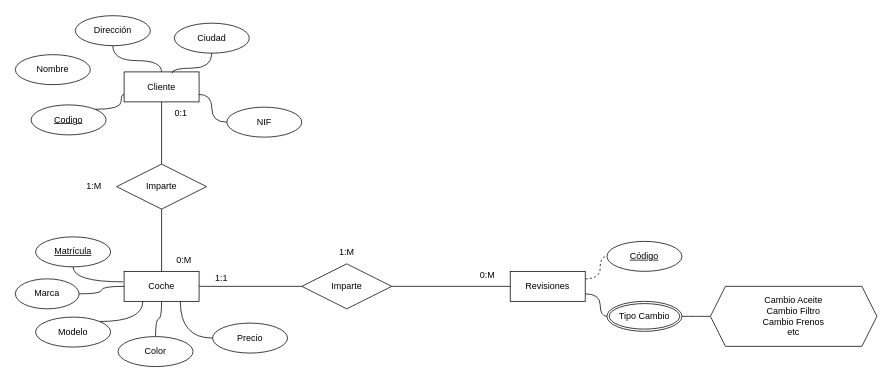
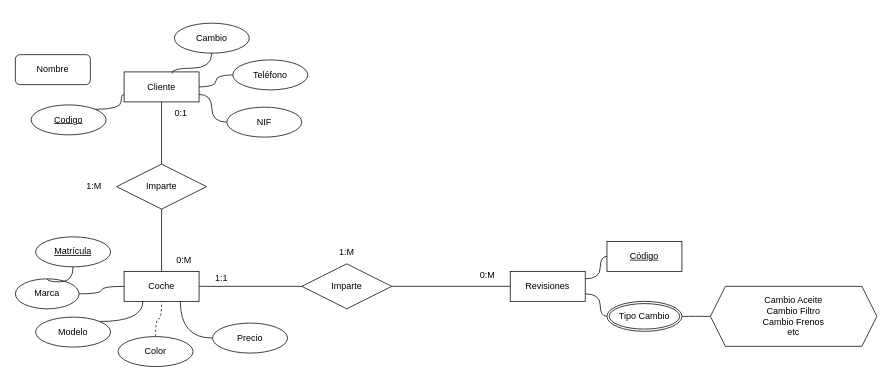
  <mxCell id="0" />
  <mxCell id="1" parent="0" />
  <mxCell id="2" style="edgeStyle=orthogonalEdgeStyle;rounded=0;orthogonalLoop=1;jettySize=auto;html=1;exitX=1;exitY=0.5;exitDx=0;exitDy=0;endArrow=none;endFill=0;" edge="1" parent="1" source="3" target="12"><mxGeometry relative="1" as="geometry" /></mxCell>
  <mxCell id="3" value="Coche" style="whiteSpace=wrap;html=1;align=center;" vertex="1" parent="1"><mxGeometry x="165" y="361" width="100" height="40" as="geometry" /></mxCell>
- <mxCell id="4" style="edgeStyle=orthogonalEdgeStyle;curved=1;rounded=0;orthogonalLoop=1;jettySize=auto;html=1;exitX=1;exitY=0.25;exitDx=0;exitDy=0;endArrow=none;endFill=0;dashed=1;" edge="1" parent="1" source="6" target="38"><mxGeometry relative="1" as="geometry" /></mxCell>
+ <mxCell id="4" style="edgeStyle=orthogonalEdgeStyle;curved=1;rounded=0;orthogonalLoop=1;jettySize=auto;html=1;exitX=1;exitY=0.25;exitDx=0;exitDy=0;endArrow=none;endFill=0;" edge="1" parent="1" source="6" target="38"><mxGeometry relative="1" as="geometry" /></mxCell>
  <mxCell id="5" style="edgeStyle=orthogonalEdgeStyle;curved=1;rounded=0;orthogonalLoop=1;jettySize=auto;html=1;exitX=1;exitY=0.75;exitDx=0;exitDy=0;endArrow=none;endFill=0;" edge="1" parent="1" source="6" target="40"><mxGeometry relative="1" as="geometry" /></mxCell>
  <mxCell id="6" value="Revisiones" style="whiteSpace=wrap;html=1;align=center;" vertex="1" parent="1"><mxGeometry x="680" y="361" width="100" height="40" as="geometry" /></mxCell>
  <mxCell id="7" value="Cliente" style="whiteSpace=wrap;html=1;align=center;" vertex="1" parent="1"><mxGeometry x="165" y="95" width="100" height="40" as="geometry" /></mxCell>
  <mxCell id="8" style="edgeStyle=orthogonalEdgeStyle;rounded=0;orthogonalLoop=1;jettySize=auto;html=1;exitX=1;exitY=0.5;exitDx=0;exitDy=0;endArrow=none;endFill=0;" edge="1" parent="1" source="12" target="6"><mxGeometry relative="1" as="geometry" /></mxCell>
  <mxCell id="9" style="edgeStyle=orthogonalEdgeStyle;rounded=0;orthogonalLoop=1;jettySize=auto;html=1;exitX=0.5;exitY=0;exitDx=0;exitDy=0;endArrow=none;endFill=0;" edge="1" parent="1" source="15" target="7"><mxGeometry relative="1" as="geometry" /></mxCell>
  <mxCell id="10" style="edgeStyle=orthogonalEdgeStyle;rounded=0;orthogonalLoop=1;jettySize=auto;html=1;exitX=0.5;exitY=1;exitDx=0;exitDy=0;endArrow=none;endFill=0;" edge="1" parent="1" source="15" target="3"><mxGeometry relative="1" as="geometry" /></mxCell>
  <mxCell id="11" value="" style="group" vertex="1" connectable="0" parent="1"><mxGeometry x="402" y="321" width="120" height="90" as="geometry" /></mxCell>
  <mxCell id="12" value="Imparte" style="shape=rhombus;perimeter=rhombusPerimeter;whiteSpace=wrap;html=1;align=center;" vertex="1" parent="11"><mxGeometry y="30" width="120" height="60" as="geometry" /></mxCell>
  <mxCell id="13" value="1:M" style="text;html=1;strokeColor=none;fillColor=none;align=center;verticalAlign=middle;whiteSpace=wrap;rounded=0;" vertex="1" parent="11"><mxGeometry x="30" width="60" height="30" as="geometry" /></mxCell>
  <mxCell id="14" value="" style="group" vertex="1" connectable="0" parent="1"><mxGeometry x="95" y="218" width="180" height="60" as="geometry" /></mxCell>
  <mxCell id="15" value="Imparte" style="shape=rhombus;perimeter=rhombusPerimeter;whiteSpace=wrap;html=1;align=center;" vertex="1" parent="14"><mxGeometry x="60" width="120" height="60" as="geometry" /></mxCell>
  <mxCell id="16" value="1:M" style="text;html=1;strokeColor=none;fillColor=none;align=center;verticalAlign=middle;whiteSpace=wrap;rounded=0;" vertex="1" parent="14"><mxGeometry y="15" width="60" height="30" as="geometry" /></mxCell>
  <mxCell id="17" style="edgeStyle=orthogonalEdgeStyle;curved=1;rounded=0;orthogonalLoop=1;jettySize=auto;html=1;exitX=1;exitY=0.5;exitDx=0;exitDy=0;endArrow=none;endFill=0;" edge="1" parent="1" source="18" target="3"><mxGeometry relative="1" as="geometry" /></mxCell>
  <mxCell id="18" value="Marca" style="ellipse;whiteSpace=wrap;html=1;align=center;" vertex="1" parent="1"><mxGeometry x="20" y="371" width="85" height="40" as="geometry" /></mxCell>
  <mxCell id="19" value="Matrícula" style="ellipse;whiteSpace=wrap;html=1;align=center;fontStyle=4;" vertex="1" parent="1"><mxGeometry x="47" y="315" width="100" height="40" as="geometry" /></mxCell>
  <mxCell id="20" style="edgeStyle=orthogonalEdgeStyle;rounded=0;orthogonalLoop=1;jettySize=auto;html=1;exitX=1;exitY=0;exitDx=0;exitDy=0;entryX=0;entryY=0.75;entryDx=0;entryDy=0;endArrow=none;endFill=0;curved=1;" edge="1" parent="1" source="21" target="7"><mxGeometry relative="1" as="geometry" /></mxCell>
  <mxCell id="21" value="Codigo" style="ellipse;whiteSpace=wrap;html=1;align=center;fontStyle=4;" vertex="1" parent="1"><mxGeometry x="41" y="139" width="100" height="40" as="geometry" /></mxCell>
- <mxCell id="22" value="Nombre" style="ellipse;whiteSpace=wrap;html=1;align=center;" vertex="1" parent="1"><mxGeometry x="20" y="72" width="100" height="40" as="geometry" /></mxCell>
- <mxCell id="23" style="edgeStyle=orthogonalEdgeStyle;curved=1;rounded=0;orthogonalLoop=1;jettySize=auto;html=1;exitX=0.5;exitY=1;exitDx=0;exitDy=0;endArrow=none;endFill=0;" edge="1" parent="1" source="24" target="7"><mxGeometry relative="1" as="geometry" /></mxCell>
- <mxCell id="24" value="Dirección" style="ellipse;whiteSpace=wrap;html=1;align=center;" vertex="1" parent="1"><mxGeometry x="100" y="20" width="100" height="40" as="geometry" /></mxCell>
- <mxCell id="25" value="Ciudad" style="ellipse;whiteSpace=wrap;html=1;align=center;" vertex="1" parent="1"><mxGeometry x="232" y="30" width="100" height="40" as="geometry" /></mxCell>
+ <mxCell id="22" value="Nombre" style="whiteSpace=wrap;html=1;align=center;rounded=1;" vertex="1" parent="1"><mxGeometry x="20" y="72" width="100" height="40" as="geometry" /></mxCell>
+ <mxCell id="25" value="Cambio" style="ellipse;whiteSpace=wrap;html=1;align=center;" vertex="1" parent="1"><mxGeometry x="232" y="30" width="100" height="40" as="geometry" /></mxCell>
  <mxCell id="26" style="edgeStyle=orthogonalEdgeStyle;curved=1;rounded=0;orthogonalLoop=1;jettySize=auto;html=1;exitX=0;exitY=0.5;exitDx=0;exitDy=0;entryX=1;entryY=0.75;entryDx=0;entryDy=0;endArrow=none;endFill=0;" edge="1" parent="1" source="27" target="7"><mxGeometry relative="1" as="geometry" /></mxCell>
  <mxCell id="27" value="NIF" style="ellipse;whiteSpace=wrap;html=1;align=center;" vertex="1" parent="1"><mxGeometry x="302" y="142" width="100" height="40" as="geometry" /></mxCell>
+ <mxCell id="28" style="edgeStyle=orthogonalEdgeStyle;curved=1;rounded=0;orthogonalLoop=1;jettySize=auto;html=1;exitX=0;exitY=0.5;exitDx=0;exitDy=0;endArrow=none;endFill=0;" edge="1" parent="1" source="29" target="7"><mxGeometry relative="1" as="geometry" /></mxCell>
+ <mxCell id="29" value="Teléfono" style="ellipse;whiteSpace=wrap;html=1;align=center;" vertex="1" parent="1"><mxGeometry x="310" y="79" width="100" height="40" as="geometry" /></mxCell>
  <mxCell id="30" style="edgeStyle=orthogonalEdgeStyle;curved=1;rounded=0;orthogonalLoop=1;jettySize=auto;html=1;exitX=0.5;exitY=1;exitDx=0;exitDy=0;entryX=0.639;entryY=0.044;entryDx=0;entryDy=0;entryPerimeter=0;endArrow=none;endFill=0;" edge="1" parent="1" source="25" target="7"><mxGeometry relative="1" as="geometry" /></mxCell>
  <mxCell id="31" style="edgeStyle=orthogonalEdgeStyle;curved=1;rounded=0;orthogonalLoop=1;jettySize=auto;html=1;exitX=0;exitY=0.5;exitDx=0;exitDy=0;entryX=0.75;entryY=1;entryDx=0;entryDy=0;endArrow=none;endFill=0;" edge="1" parent="1" source="32" target="3"><mxGeometry relative="1" as="geometry" /></mxCell>
  <mxCell id="32" value="Precio" style="ellipse;whiteSpace=wrap;html=1;align=center;" vertex="1" parent="1"><mxGeometry x="283" y="430" width="100" height="40" as="geometry" /></mxCell>
- <mxCell id="33" style="edgeStyle=orthogonalEdgeStyle;curved=1;rounded=0;orthogonalLoop=1;jettySize=auto;html=1;exitX=0.5;exitY=0;exitDx=0;exitDy=0;endArrow=none;endFill=0;" edge="1" parent="1" source="34" target="3"><mxGeometry relative="1" as="geometry" /></mxCell>
+ <mxCell id="33" style="edgeStyle=orthogonalEdgeStyle;curved=1;rounded=0;orthogonalLoop=1;jettySize=auto;html=1;exitX=0.5;exitY=0;exitDx=0;exitDy=0;endArrow=none;endFill=0;dashed=1;" edge="1" parent="1" source="34" target="3"><mxGeometry relative="1" as="geometry" /></mxCell>
  <mxCell id="34" value="Color" style="ellipse;whiteSpace=wrap;html=1;align=center;" vertex="1" parent="1"><mxGeometry x="157" y="448" width="100" height="40" as="geometry" /></mxCell>
  <mxCell id="35" style="edgeStyle=orthogonalEdgeStyle;curved=1;rounded=0;orthogonalLoop=1;jettySize=auto;html=1;exitX=1;exitY=0;exitDx=0;exitDy=0;entryX=0.25;entryY=1;entryDx=0;entryDy=0;endArrow=none;endFill=0;" edge="1" parent="1" source="36" target="3"><mxGeometry relative="1" as="geometry" /></mxCell>
  <mxCell id="36" value="Modelo" style="ellipse;whiteSpace=wrap;html=1;align=center;" vertex="1" parent="1"><mxGeometry x="47" y="422" width="100" height="40" as="geometry" /></mxCell>
- <mxCell id="37" style="edgeStyle=orthogonalEdgeStyle;curved=1;rounded=0;orthogonalLoop=1;jettySize=auto;html=1;exitX=0.5;exitY=1;exitDx=0;exitDy=0;entryX=-0.012;entryY=0.33;entryDx=0;entryDy=0;entryPerimeter=0;endArrow=none;endFill=0;" edge="1" parent="1" source="19" target="3"><mxGeometry relative="1" as="geometry" /></mxCell>
- <mxCell id="38" value="Código" style="ellipse;whiteSpace=wrap;html=1;align=center;fontStyle=4;" vertex="1" parent="1"><mxGeometry x="809" y="321" width="100" height="40" as="geometry" /></mxCell>
+ <mxCell id="37" style="edgeStyle=orthogonalEdgeStyle;curved=1;rounded=0;orthogonalLoop=1;jettySize=auto;html=1;exitX=0.5;exitY=1;exitDx=0;exitDy=0;endArrow=none;endFill=0;" edge="1" parent="1" source="19" target="18"><mxGeometry relative="1" as="geometry" /></mxCell>
+ <mxCell id="38" value="Código" style="whiteSpace=wrap;html=1;align=center;fontStyle=4;rounded=0;" vertex="1" parent="1"><mxGeometry x="809" y="321" width="100" height="40" as="geometry" /></mxCell>
  <mxCell id="39" style="edgeStyle=orthogonalEdgeStyle;curved=1;rounded=0;orthogonalLoop=1;jettySize=auto;html=1;exitX=1;exitY=0.5;exitDx=0;exitDy=0;endArrow=none;endFill=0;" edge="1" parent="1" source="40" target="41"><mxGeometry relative="1" as="geometry" /></mxCell>
  <mxCell id="40" value="Tipo Cambio" style="ellipse;shape=doubleEllipse;margin=3;whiteSpace=wrap;html=1;align=center;" vertex="1" parent="1"><mxGeometry x="809" y="401" width="100" height="40" as="geometry" /></mxCell>
  <mxCell id="41" value="Cambio Aceite&lt;br&gt;&lt;div style=&quot;&quot;&gt;&lt;span style=&quot;background-color: initial;&quot;&gt;Cambio Filtro&lt;/span&gt;&lt;/div&gt;&lt;div style=&quot;&quot;&gt;&lt;span style=&quot;background-color: initial;&quot;&gt;Cambio Frenos&lt;/span&gt;&lt;/div&gt;&lt;div style=&quot;&quot;&gt;etc&lt;/div&gt;" style="shape=hexagon;perimeter=hexagonPerimeter2;whiteSpace=wrap;html=1;fixedSize=1;" vertex="1" parent="1"><mxGeometry x="947" y="381" width="222" height="80" as="geometry" /></mxCell>
  <mxCell id="42" value="0:1" style="text;html=1;strokeColor=none;fillColor=none;align=center;verticalAlign=middle;whiteSpace=wrap;rounded=0;" vertex="1" parent="1"><mxGeometry x="211" y="135" width="60" height="30" as="geometry" /></mxCell>
  <mxCell id="43" value="0:M" style="text;html=1;strokeColor=none;fillColor=none;align=center;verticalAlign=middle;whiteSpace=wrap;rounded=0;" vertex="1" parent="1"><mxGeometry x="215" y="331" width="60" height="30" as="geometry" /></mxCell>
  <mxCell id="44" value="1:1" style="text;html=1;strokeColor=none;fillColor=none;align=center;verticalAlign=middle;whiteSpace=wrap;rounded=0;" vertex="1" parent="1"><mxGeometry x="265" y="355" width="60" height="30" as="geometry" /></mxCell>
  <mxCell id="45" value="0:M" style="text;html=1;strokeColor=none;fillColor=none;align=center;verticalAlign=middle;whiteSpace=wrap;rounded=0;" vertex="1" parent="1"><mxGeometry x="620" y="351" width="60" height="30" as="geometry" /></mxCell>
